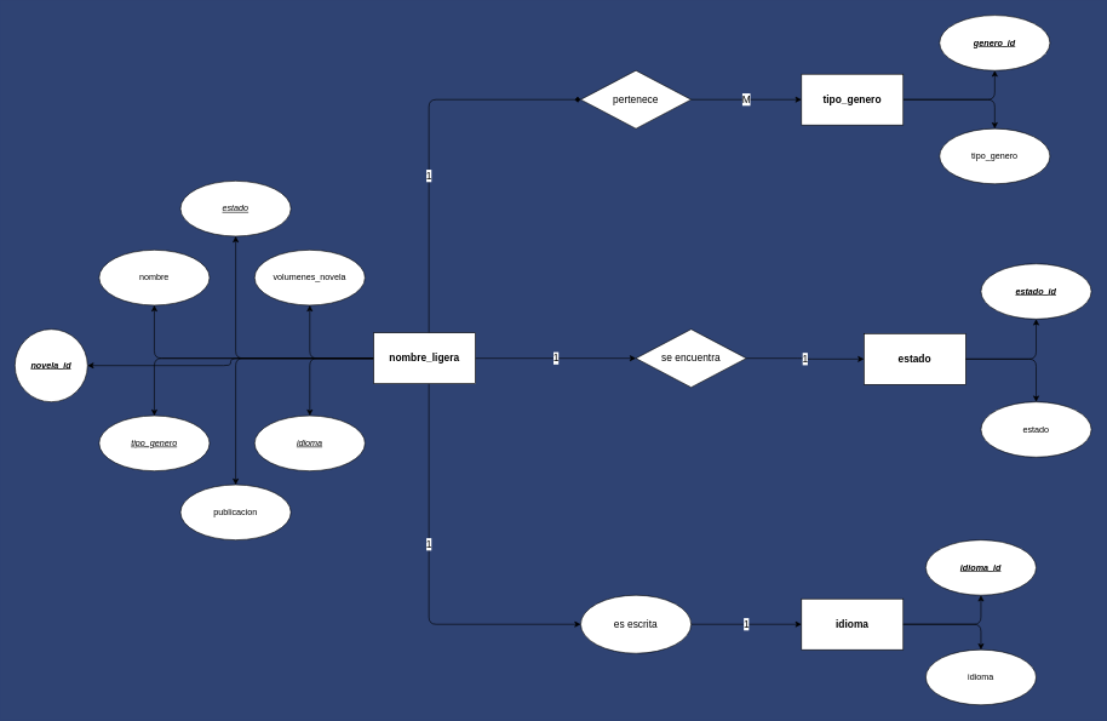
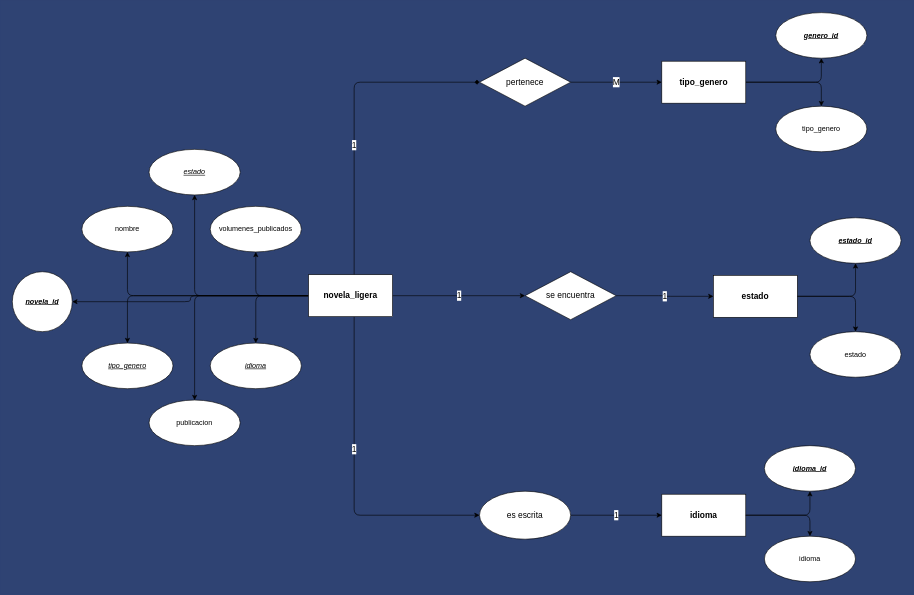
  <mxCell id="0" />
  <mxCell id="1" parent="0" />
  <mxCell id="2" value="" style="edgeStyle=orthogonalEdgeStyle;html=1;fontSize=14;" edge="1" parent="1" source="12" target="18"><mxGeometry relative="1" as="geometry" /></mxCell>
  <mxCell id="3" value="" style="edgeStyle=orthogonalEdgeStyle;html=1;fontSize=14;entryX=0.5;entryY=0;entryDx=0;entryDy=0;" edge="1" parent="1" source="12" target="21"><mxGeometry relative="1" as="geometry"><mxPoint x="229" y="492" as="targetPoint" /></mxGeometry></mxCell>
  <mxCell id="4" value="" style="edgeStyle=orthogonalEdgeStyle;html=1;fontSize=14;entryX=0;entryY=0.5;entryDx=0;entryDy=0;" edge="1" parent="1" source="12" target="22"><mxGeometry relative="1" as="geometry"><mxPoint x="284" y="590" as="targetPoint" /></mxGeometry></mxCell>
  <mxCell id="5" value="" style="edgeStyle=orthogonalEdgeStyle;html=1;fontSize=14;entryX=1;entryY=0.5;entryDx=0;entryDy=0;" edge="1" parent="1" source="12" target="19"><mxGeometry relative="1" as="geometry"><mxPoint x="284" y="404" as="targetPoint" /></mxGeometry></mxCell>
  <mxCell id="6" value="" style="edgeStyle=orthogonalEdgeStyle;html=1;fontSize=14;entryX=1;entryY=0.5;entryDx=0;entryDy=0;" edge="1" parent="1" source="12" target="20"><mxGeometry relative="1" as="geometry"><mxPoint x="444" y="400" as="targetPoint" /></mxGeometry></mxCell>
  <mxCell id="7" value="" style="edgeStyle=orthogonalEdgeStyle;html=1;fontSize=14;entryX=0;entryY=0.5;entryDx=0;entryDy=0;" edge="1" parent="1" source="12" target="23"><mxGeometry relative="1" as="geometry"><mxPoint x="364" y="689" as="targetPoint" /></mxGeometry></mxCell>
  <mxCell id="8" value="" style="edgeStyle=orthogonalEdgeStyle;html=1;fontSize=14;entryX=0;entryY=0.5;entryDx=0;entryDy=0;" edge="1" parent="1" source="12" target="24"><mxGeometry relative="1" as="geometry"><mxPoint x="462" y="590" as="targetPoint" /></mxGeometry></mxCell>
  <mxCell id="9" value="1" style="edgeStyle=orthogonalEdgeStyle;html=1;exitX=1;exitY=0.5;exitDx=0;exitDy=0;fontSize=14;entryX=0;entryY=0.5;entryDx=0;entryDy=0;endArrow=diamond;" edge="1" parent="1" source="12" target="26"><mxGeometry relative="1" as="geometry"><mxPoint x="913" y="492.333" as="targetPoint" /><Array as="points"><mxPoint x="590" y="492" /><mxPoint x="590" y="136" /></Array></mxGeometry></mxCell>
  <mxCell id="10" value="1" style="edgeStyle=orthogonalEdgeStyle;html=1;exitX=1;exitY=0.5;exitDx=0;exitDy=0;fontSize=14;entryX=0;entryY=0.5;entryDx=0;entryDy=0;" edge="1" parent="1" source="12" target="28"><mxGeometry relative="1" as="geometry"><mxPoint x="818" y="492.333" as="targetPoint" /><Array as="points"><mxPoint x="590" y="492" /><mxPoint x="590" y="858" /></Array></mxGeometry></mxCell>
  <mxCell id="11" value="1" style="edgeStyle=orthogonalEdgeStyle;html=1;exitX=1;exitY=0.5;exitDx=0;exitDy=0;fontSize=14;entryX=0;entryY=0.5;entryDx=0;entryDy=0;" edge="1" parent="1" source="12" target="30"><mxGeometry relative="1" as="geometry"><mxPoint x="837" y="492" as="targetPoint" /></mxGeometry></mxCell>
- <mxCell id="12" value="&lt;span style=&quot;font-size: 14px;&quot;&gt;nombre_ligera&lt;/span&gt;" style="rounded=0;whiteSpace=wrap;html=1;fontStyle=1" vertex="1" parent="1"><mxGeometry x="514" y="457" width="140" height="70" as="geometry" /></mxCell>
+ <mxCell id="12" value="&lt;span style=&quot;font-size: 14px;&quot;&gt;novela_ligera&lt;/span&gt;" style="rounded=0;whiteSpace=wrap;html=1;fontStyle=1" vertex="1" parent="1"><mxGeometry x="514" y="457" width="140" height="70" as="geometry" /></mxCell>
  <mxCell id="13" value="&lt;font style=&quot;font-size: 14px;&quot;&gt;idioma&lt;/font&gt;" style="rounded=0;whiteSpace=wrap;html=1;fontStyle=1" vertex="1" parent="1"><mxGeometry x="1103" y="823" width="140" height="70" as="geometry" /></mxCell>
  <mxCell id="14" value="&lt;font style=&quot;font-size: 14px;&quot;&gt;estado&lt;/font&gt;" style="rounded=0;whiteSpace=wrap;html=1;fontStyle=1" vertex="1" parent="1"><mxGeometry x="1189" y="458" width="140" height="70" as="geometry" /></mxCell>
  <mxCell id="15" style="edgeStyle=orthogonalEdgeStyle;html=1;exitX=1;exitY=0.5;exitDx=0;exitDy=0;fontSize=14;entryX=1;entryY=0.5;entryDx=0;entryDy=0;" edge="1" parent="1" source="17" target="32"><mxGeometry relative="1" as="geometry"><mxPoint x="1369" y="96" as="targetPoint" /></mxGeometry></mxCell>
  <mxCell id="16" style="edgeStyle=orthogonalEdgeStyle;html=1;exitX=1;exitY=0.5;exitDx=0;exitDy=0;fontSize=14;entryX=0;entryY=0.5;entryDx=0;entryDy=0;" edge="1" parent="1" source="17" target="31"><mxGeometry relative="1" as="geometry"><mxPoint x="1369" y="229" as="targetPoint" /></mxGeometry></mxCell>
  <mxCell id="17" value="&lt;span style=&quot;font-size: 14px;&quot;&gt;tipo_genero&lt;/span&gt;" style="rounded=0;whiteSpace=wrap;html=1;fontStyle=1" vertex="1" parent="1"><mxGeometry x="1103" y="101" width="140" height="70" as="geometry" /></mxCell>
  <mxCell id="18" value="&lt;i&gt;&lt;u&gt;estado&lt;/u&gt;&lt;/i&gt;" style="ellipse;whiteSpace=wrap;html=1;rounded=0;direction=south;" vertex="1" parent="1"><mxGeometry x="248" y="248" width="152" height="76" as="geometry" /></mxCell>
  <mxCell id="19" value="nombre" style="ellipse;whiteSpace=wrap;html=1;rounded=0;direction=south;" vertex="1" parent="1"><mxGeometry x="136" y="343" width="152" height="76" as="geometry" /></mxCell>
- <mxCell id="20" value="volumenes_novela" style="ellipse;whiteSpace=wrap;html=1;rounded=0;direction=south;" vertex="1" parent="1"><mxGeometry x="350" y="343" width="152" height="76" as="geometry" /></mxCell>
+ <mxCell id="20" value="volumenes_publicados" style="ellipse;whiteSpace=wrap;html=1;rounded=0;direction=south;" vertex="1" parent="1"><mxGeometry x="350" y="343" width="152" height="76" as="geometry" /></mxCell>
  <mxCell id="21" value="&lt;u&gt;&lt;b&gt;&lt;i&gt;novela_id&lt;/i&gt;&lt;/b&gt;&lt;/u&gt;" style="ellipse;whiteSpace=wrap;html=1;rounded=0;direction=south;" vertex="1" parent="1"><mxGeometry x="20" y="452" width="100" height="100" as="geometry" /></mxCell>
  <mxCell id="22" value="&lt;u&gt;&lt;i&gt;tipo_genero&lt;/i&gt;&lt;/u&gt;" style="ellipse;whiteSpace=wrap;html=1;rounded=0;direction=south;" vertex="1" parent="1"><mxGeometry x="136" y="571" width="152" height="76" as="geometry" /></mxCell>
  <mxCell id="23" value="publicacion" style="ellipse;whiteSpace=wrap;html=1;rounded=0;direction=south;" vertex="1" parent="1"><mxGeometry x="248" y="666" width="152" height="76" as="geometry" /></mxCell>
  <mxCell id="24" value="&lt;i&gt;&lt;u&gt;idioma&lt;/u&gt;&lt;/i&gt;" style="ellipse;whiteSpace=wrap;html=1;rounded=0;direction=south;" vertex="1" parent="1"><mxGeometry x="350" y="571" width="152" height="76" as="geometry" /></mxCell>
  <mxCell id="25" value="M" style="edgeStyle=orthogonalEdgeStyle;html=1;exitX=1;exitY=0.5;exitDx=0;exitDy=0;fontSize=14;entryX=0;entryY=0.5;entryDx=0;entryDy=0;" edge="1" parent="1" source="26" target="17"><mxGeometry relative="1" as="geometry"><mxPoint x="1103" y="492.19" as="targetPoint" /></mxGeometry></mxCell>
  <mxCell id="26" value="pertenece" style="rhombus;whiteSpace=wrap;html=1;fontSize=14;" vertex="1" parent="1"><mxGeometry x="799" y="96" width="152" height="80" as="geometry" /></mxCell>
  <mxCell id="27" value="1" style="edgeStyle=orthogonalEdgeStyle;html=1;exitX=1;exitY=0.5;exitDx=0;exitDy=0;entryX=0;entryY=0.5;entryDx=0;entryDy=0;fontSize=14;" edge="1" parent="1" source="28" target="13"><mxGeometry relative="1" as="geometry" /></mxCell>
  <mxCell id="28" value="es escrita" style="ellipse;whiteSpace=wrap;html=1;fontSize=14;" vertex="1" parent="1"><mxGeometry x="799" y="818" width="152" height="80" as="geometry" /></mxCell>
  <mxCell id="29" value="1" style="edgeStyle=orthogonalEdgeStyle;html=1;exitX=1;exitY=0.5;exitDx=0;exitDy=0;entryX=0;entryY=0.5;entryDx=0;entryDy=0;fontSize=14;" edge="1" parent="1" source="30" target="14"><mxGeometry relative="1" as="geometry" /></mxCell>
  <mxCell id="30" value="se encuentra" style="rhombus;whiteSpace=wrap;html=1;fontSize=14;" vertex="1" parent="1"><mxGeometry x="875" y="452" width="152" height="80" as="geometry" /></mxCell>
  <mxCell id="31" value="tipo_genero" style="ellipse;whiteSpace=wrap;html=1;rounded=0;direction=south;" vertex="1" parent="1"><mxGeometry x="1293" y="176" width="152" height="76" as="geometry" /></mxCell>
  <mxCell id="32" value="&lt;i&gt;&lt;b&gt;&lt;u&gt;genero_id&lt;/u&gt;&lt;/b&gt;&lt;/i&gt;" style="ellipse;whiteSpace=wrap;html=1;rounded=0;direction=south;" vertex="1" parent="1"><mxGeometry x="1293" y="20" width="152" height="76" as="geometry" /></mxCell>
  <mxCell id="33" value="&lt;b&gt;&lt;i&gt;&lt;u&gt;estado_id&lt;/u&gt;&lt;/i&gt;&lt;/b&gt;" style="ellipse;whiteSpace=wrap;html=1;rounded=0;direction=south;" vertex="1" parent="1"><mxGeometry x="1350" y="362" width="152" height="76" as="geometry" /></mxCell>
  <mxCell id="34" value="estado" style="ellipse;whiteSpace=wrap;html=1;rounded=0;direction=south;" vertex="1" parent="1"><mxGeometry x="1350" y="552" width="152" height="76" as="geometry" /></mxCell>
  <mxCell id="35" style="edgeStyle=orthogonalEdgeStyle;html=1;exitX=1;exitY=0.5;exitDx=0;exitDy=0;fontSize=14;entryX=0;entryY=0.5;entryDx=0;entryDy=0;" edge="1" target="34" parent="1" source="14"><mxGeometry relative="1" as="geometry"><mxPoint x="1514" y="590" as="targetPoint" /><mxPoint x="1388" y="497" as="sourcePoint" /></mxGeometry></mxCell>
  <mxCell id="36" style="edgeStyle=orthogonalEdgeStyle;html=1;exitX=1;exitY=0.5;exitDx=0;exitDy=0;fontSize=14;entryX=1;entryY=0.5;entryDx=0;entryDy=0;" edge="1" target="33" parent="1" source="14"><mxGeometry relative="1" as="geometry"><mxPoint x="1514" y="457" as="targetPoint" /><mxPoint x="1388" y="497" as="sourcePoint" /></mxGeometry></mxCell>
  <mxCell id="37" value="&lt;b&gt;&lt;i&gt;&lt;u&gt;idioma_id&lt;/u&gt;&lt;/i&gt;&lt;/b&gt;" style="ellipse;whiteSpace=wrap;html=1;rounded=0;direction=south;" vertex="1" parent="1"><mxGeometry x="1274" y="742" width="152" height="76" as="geometry" /></mxCell>
  <mxCell id="38" value="idioma&lt;br&gt;" style="ellipse;whiteSpace=wrap;html=1;rounded=0;direction=south;" vertex="1" parent="1"><mxGeometry x="1274" y="893" width="152" height="76" as="geometry" /></mxCell>
  <mxCell id="39" style="edgeStyle=orthogonalEdgeStyle;html=1;exitX=1;exitY=0.5;exitDx=0;exitDy=0;fontSize=14;entryX=0;entryY=0.5;entryDx=0;entryDy=0;" edge="1" target="38" parent="1" source="13"><mxGeometry relative="1" as="geometry"><mxPoint x="1514" y="1027" as="targetPoint" /><mxPoint x="1388" y="934" as="sourcePoint" /></mxGeometry></mxCell>
  <mxCell id="40" style="edgeStyle=orthogonalEdgeStyle;html=1;exitX=1;exitY=0.5;exitDx=0;exitDy=0;fontSize=14;entryX=1;entryY=0.5;entryDx=0;entryDy=0;" edge="1" target="37" parent="1" source="13"><mxGeometry relative="1" as="geometry"><mxPoint x="1514" y="894" as="targetPoint" /><mxPoint x="1388" y="934" as="sourcePoint" /></mxGeometry></mxCell>
